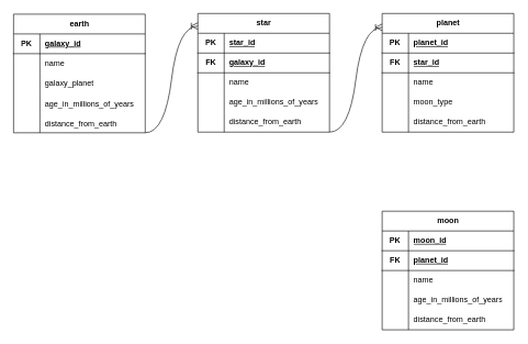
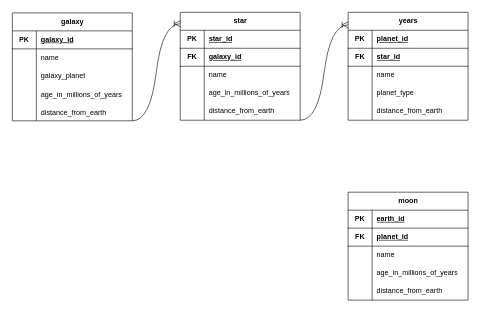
  <mxCell id="0" />
  <mxCell id="1" parent="0" />
- <mxCell id="2" value="&lt;span style=&quot;text-wrap-mode: wrap;&quot;&gt;earth&lt;/span&gt;" style="shape=table;startSize=30;container=1;collapsible=1;childLayout=tableLayout;fixedRows=1;rowLines=0;fontStyle=1;align=center;resizeLast=1;html=1;" vertex="1" parent="1"><mxGeometry y="21" width="200" height="180" as="geometry" x="20" /></mxCell>
+ <mxCell id="2" value="&lt;span style=&quot;text-wrap-mode: wrap;&quot;&gt;galaxy&lt;/span&gt;" style="shape=table;startSize=30;container=1;collapsible=1;childLayout=tableLayout;fixedRows=1;rowLines=0;fontStyle=1;align=center;resizeLast=1;html=1;" vertex="1" parent="1"><mxGeometry y="21" width="200" height="180" as="geometry" x="20" /></mxCell>
  <mxCell id="3" value="" style="shape=tableRow;horizontal=0;startSize=0;swimlaneHead=0;swimlaneBody=0;fillColor=none;collapsible=0;dropTarget=0;points=[[0,0.5],[1,0.5]];portConstraint=eastwest;top=0;left=0;right=0;bottom=1;" vertex="1" parent="2"><mxGeometry y="30" width="200" height="30" as="geometry" /></mxCell>
  <mxCell id="4" value="PK" style="shape=partialRectangle;connectable=0;fillColor=none;top=0;left=0;bottom=0;right=0;fontStyle=1;overflow=hidden;whiteSpace=wrap;html=1;" vertex="1" parent="3"><mxGeometry width="40" height="30" as="geometry"><mxRectangle width="40" height="30" as="alternateBounds" /></mxGeometry></mxCell>
  <mxCell id="5" value="galaxy_id" style="shape=partialRectangle;connectable=0;fillColor=none;top=0;left=0;bottom=0;right=0;align=left;spacingLeft=6;fontStyle=5;overflow=hidden;whiteSpace=wrap;html=1;" vertex="1" parent="3"><mxGeometry x="40" width="160" height="30" as="geometry"><mxRectangle width="160" height="30" as="alternateBounds" /></mxGeometry></mxCell>
  <mxCell id="6" value="" style="shape=tableRow;horizontal=0;startSize=0;swimlaneHead=0;swimlaneBody=0;fillColor=none;collapsible=0;dropTarget=0;points=[[0,0.5],[1,0.5]];portConstraint=eastwest;top=0;left=0;right=0;bottom=0;" vertex="1" parent="2"><mxGeometry y="60" width="200" height="30" as="geometry" /></mxCell>
  <mxCell id="7" value="" style="shape=partialRectangle;connectable=0;fillColor=none;top=0;left=0;bottom=0;right=0;editable=1;overflow=hidden;whiteSpace=wrap;html=1;" vertex="1" parent="6"><mxGeometry width="40" height="30" as="geometry"><mxRectangle width="40" height="30" as="alternateBounds" /></mxGeometry></mxCell>
  <mxCell id="8" value="name" style="shape=partialRectangle;connectable=0;fillColor=none;top=0;left=0;bottom=0;right=0;align=left;spacingLeft=6;overflow=hidden;whiteSpace=wrap;html=1;" vertex="1" parent="6"><mxGeometry x="40" width="160" height="30" as="geometry"><mxRectangle width="160" height="30" as="alternateBounds" /></mxGeometry></mxCell>
  <mxCell id="9" value="" style="shape=tableRow;horizontal=0;startSize=0;swimlaneHead=0;swimlaneBody=0;fillColor=none;collapsible=0;dropTarget=0;points=[[0,0.5],[1,0.5]];portConstraint=eastwest;top=0;left=0;right=0;bottom=0;" vertex="1" parent="2"><mxGeometry y="90" width="200" height="30" as="geometry" /></mxCell>
  <mxCell id="10" value="" style="shape=partialRectangle;connectable=0;fillColor=none;top=0;left=0;bottom=0;right=0;editable=1;overflow=hidden;whiteSpace=wrap;html=1;" vertex="1" parent="9"><mxGeometry width="40" height="30" as="geometry"><mxRectangle width="40" height="30" as="alternateBounds" /></mxGeometry></mxCell>
  <mxCell id="11" value="galaxy_planet" style="shape=partialRectangle;connectable=0;fillColor=none;top=0;left=0;bottom=0;right=0;align=left;spacingLeft=6;overflow=hidden;whiteSpace=wrap;html=1;" vertex="1" parent="9"><mxGeometry x="40" width="160" height="30" as="geometry"><mxRectangle width="160" height="30" as="alternateBounds" /></mxGeometry></mxCell>
  <mxCell id="12" value="" style="shape=tableRow;horizontal=0;startSize=0;swimlaneHead=0;swimlaneBody=0;fillColor=none;collapsible=0;dropTarget=0;points=[[0,0.5],[1,0.5]];portConstraint=eastwest;top=0;left=0;right=0;bottom=0;" vertex="1" parent="2"><mxGeometry y="120" width="200" height="30" as="geometry" /></mxCell>
  <mxCell id="13" value="" style="shape=partialRectangle;connectable=0;fillColor=none;top=0;left=0;bottom=0;right=0;editable=1;overflow=hidden;" vertex="1" parent="12"><mxGeometry width="40" height="30" as="geometry"><mxRectangle width="40" height="30" as="alternateBounds" /></mxGeometry></mxCell>
  <mxCell id="14" value="age_in_millions_of_years" style="shape=partialRectangle;connectable=0;fillColor=none;top=0;left=0;bottom=0;right=0;align=left;spacingLeft=6;overflow=hidden;" vertex="1" parent="12"><mxGeometry x="40" width="160" height="30" as="geometry"><mxRectangle width="160" height="30" as="alternateBounds" /></mxGeometry></mxCell>
  <mxCell id="15" value="" style="shape=tableRow;horizontal=0;startSize=0;swimlaneHead=0;swimlaneBody=0;fillColor=none;collapsible=0;dropTarget=0;points=[[0,0.5],[1,0.5]];portConstraint=eastwest;top=0;left=0;right=0;bottom=0;" vertex="1" parent="2"><mxGeometry y="150" width="200" height="30" as="geometry" /></mxCell>
  <mxCell id="16" value="" style="shape=partialRectangle;connectable=0;fillColor=none;top=0;left=0;bottom=0;right=0;editable=1;overflow=hidden;" vertex="1" parent="15"><mxGeometry width="40" height="30" as="geometry"><mxRectangle width="40" height="30" as="alternateBounds" /></mxGeometry></mxCell>
  <mxCell id="17" value="distance_from_earth" style="shape=partialRectangle;connectable=0;fillColor=none;top=0;left=0;bottom=0;right=0;align=left;spacingLeft=6;overflow=hidden;" vertex="1" parent="15"><mxGeometry x="40" width="160" height="30" as="geometry"><mxRectangle width="160" height="30" as="alternateBounds" /></mxGeometry></mxCell>
  <mxCell id="18" value="&lt;span style=&quot;text-wrap-mode: wrap;&quot;&gt;star&lt;/span&gt;" style="shape=table;startSize=30;container=1;collapsible=1;childLayout=tableLayout;fixedRows=1;rowLines=0;fontStyle=1;align=center;resizeLast=1;html=1;" vertex="1" parent="1"><mxGeometry x="300" y="20" width="200" height="180" as="geometry" /></mxCell>
  <mxCell id="19" value="" style="shape=tableRow;horizontal=0;startSize=0;swimlaneHead=0;swimlaneBody=0;fillColor=none;collapsible=0;dropTarget=0;points=[[0,0.5],[1,0.5]];portConstraint=eastwest;top=0;left=0;right=0;bottom=1;" vertex="1" parent="18"><mxGeometry y="30" width="200" height="30" as="geometry" /></mxCell>
  <mxCell id="20" value="PK" style="shape=partialRectangle;connectable=0;fillColor=none;top=0;left=0;bottom=0;right=0;fontStyle=1;overflow=hidden;whiteSpace=wrap;html=1;" vertex="1" parent="19"><mxGeometry width="40" height="30" as="geometry"><mxRectangle width="40" height="30" as="alternateBounds" /></mxGeometry></mxCell>
  <mxCell id="21" value="star_id" style="shape=partialRectangle;connectable=0;fillColor=none;top=0;left=0;bottom=0;right=0;align=left;spacingLeft=6;fontStyle=5;overflow=hidden;whiteSpace=wrap;html=1;" vertex="1" parent="19"><mxGeometry x="40" width="160" height="30" as="geometry"><mxRectangle width="160" height="30" as="alternateBounds" /></mxGeometry></mxCell>
  <mxCell id="22" value="" style="shape=tableRow;horizontal=0;startSize=0;swimlaneHead=0;swimlaneBody=0;fillColor=none;collapsible=0;dropTarget=0;points=[[0,0.5],[1,0.5]];portConstraint=eastwest;top=0;left=0;right=0;bottom=1;" vertex="1" parent="18"><mxGeometry y="60" width="200" height="30" as="geometry" /></mxCell>
  <mxCell id="23" value="FK" style="shape=partialRectangle;connectable=0;fillColor=none;top=0;left=0;bottom=0;right=0;fontStyle=1;overflow=hidden;whiteSpace=wrap;html=1;" vertex="1" parent="22"><mxGeometry width="40" height="30" as="geometry"><mxRectangle width="40" height="30" as="alternateBounds" /></mxGeometry></mxCell>
  <mxCell id="24" value="galaxy_id" style="shape=partialRectangle;connectable=0;fillColor=none;top=0;left=0;bottom=0;right=0;align=left;spacingLeft=6;fontStyle=5;overflow=hidden;whiteSpace=wrap;html=1;" vertex="1" parent="22"><mxGeometry x="40" width="160" height="30" as="geometry"><mxRectangle width="160" height="30" as="alternateBounds" /></mxGeometry></mxCell>
  <mxCell id="25" value="" style="shape=tableRow;horizontal=0;startSize=0;swimlaneHead=0;swimlaneBody=0;fillColor=none;collapsible=0;dropTarget=0;points=[[0,0.5],[1,0.5]];portConstraint=eastwest;top=0;left=0;right=0;bottom=0;" vertex="1" parent="18"><mxGeometry y="90" width="200" height="30" as="geometry" /></mxCell>
  <mxCell id="26" value="" style="shape=partialRectangle;connectable=0;fillColor=none;top=0;left=0;bottom=0;right=0;editable=1;overflow=hidden;whiteSpace=wrap;html=1;" vertex="1" parent="25"><mxGeometry width="40" height="30" as="geometry"><mxRectangle width="40" height="30" as="alternateBounds" /></mxGeometry></mxCell>
  <mxCell id="27" value="name" style="shape=partialRectangle;connectable=0;fillColor=none;top=0;left=0;bottom=0;right=0;align=left;spacingLeft=6;overflow=hidden;whiteSpace=wrap;html=1;" vertex="1" parent="25"><mxGeometry x="40" width="160" height="30" as="geometry"><mxRectangle width="160" height="30" as="alternateBounds" /></mxGeometry></mxCell>
  <mxCell id="28" value="" style="shape=tableRow;horizontal=0;startSize=0;swimlaneHead=0;swimlaneBody=0;fillColor=none;collapsible=0;dropTarget=0;points=[[0,0.5],[1,0.5]];portConstraint=eastwest;top=0;left=0;right=0;bottom=0;" vertex="1" parent="18"><mxGeometry y="120" width="200" height="30" as="geometry" /></mxCell>
  <mxCell id="29" value="" style="shape=partialRectangle;connectable=0;fillColor=none;top=0;left=0;bottom=0;right=0;editable=1;overflow=hidden;whiteSpace=wrap;html=1;" vertex="1" parent="28"><mxGeometry width="40" height="30" as="geometry"><mxRectangle width="40" height="30" as="alternateBounds" /></mxGeometry></mxCell>
  <mxCell id="30" value="&lt;span style=&quot;text-wrap-mode: nowrap;&quot;&gt;age_in_millions_of_years&lt;/span&gt;" style="shape=partialRectangle;connectable=0;fillColor=none;top=0;left=0;bottom=0;right=0;align=left;spacingLeft=6;overflow=hidden;whiteSpace=wrap;html=1;" vertex="1" parent="28"><mxGeometry x="40" width="160" height="30" as="geometry"><mxRectangle width="160" height="30" as="alternateBounds" /></mxGeometry></mxCell>
  <mxCell id="31" value="" style="shape=tableRow;horizontal=0;startSize=0;swimlaneHead=0;swimlaneBody=0;fillColor=none;collapsible=0;dropTarget=0;points=[[0,0.5],[1,0.5]];portConstraint=eastwest;top=0;left=0;right=0;bottom=0;" vertex="1" parent="18"><mxGeometry y="150" width="200" height="30" as="geometry" /></mxCell>
  <mxCell id="32" value="" style="shape=partialRectangle;connectable=0;fillColor=none;top=0;left=0;bottom=0;right=0;editable=1;overflow=hidden;whiteSpace=wrap;html=1;" vertex="1" parent="31"><mxGeometry width="40" height="30" as="geometry"><mxRectangle width="40" height="30" as="alternateBounds" /></mxGeometry></mxCell>
  <mxCell id="33" value="&lt;span style=&quot;text-wrap-mode: nowrap;&quot;&gt;distance_from_earth&lt;/span&gt;" style="shape=partialRectangle;connectable=0;fillColor=none;top=0;left=0;bottom=0;right=0;align=left;spacingLeft=6;overflow=hidden;whiteSpace=wrap;html=1;" vertex="1" parent="31"><mxGeometry x="40" width="160" height="30" as="geometry"><mxRectangle width="160" height="30" as="alternateBounds" /></mxGeometry></mxCell>
  <mxCell id="34" value="" style="edgeStyle=entityRelationEdgeStyle;fontSize=12;html=1;endArrow=ERoneToMany;rounded=0;startSize=8;endSize=8;curved=1;entryX=0;entryY=0.106;entryDx=0;entryDy=0;entryPerimeter=0;" edge="1" parent="1" target="18"><mxGeometry width="100" height="100" relative="1" as="geometry"><mxPoint x="220" y="201" as="sourcePoint" /><mxPoint x="270" y="111" as="targetPoint" /><Array as="points"><mxPoint x="280" y="41" /><mxPoint x="280" y="41" /></Array></mxGeometry></mxCell>
- <mxCell id="35" value="&lt;span style=&quot;text-wrap-mode: wrap;&quot;&gt;planet&lt;/span&gt;" style="shape=table;startSize=30;container=1;collapsible=1;childLayout=tableLayout;fixedRows=1;rowLines=0;fontStyle=1;align=center;resizeLast=1;html=1;" vertex="1" parent="1"><mxGeometry x="580" y="20" width="200" height="180" as="geometry" /></mxCell>
+ <mxCell id="35" value="&lt;span style=&quot;text-wrap-mode: wrap;&quot;&gt;years&lt;/span&gt;" style="shape=table;startSize=30;container=1;collapsible=1;childLayout=tableLayout;fixedRows=1;rowLines=0;fontStyle=1;align=center;resizeLast=1;html=1;" vertex="1" parent="1"><mxGeometry x="580" y="20" width="200" height="180" as="geometry" /></mxCell>
  <mxCell id="36" value="" style="shape=tableRow;horizontal=0;startSize=0;swimlaneHead=0;swimlaneBody=0;fillColor=none;collapsible=0;dropTarget=0;points=[[0,0.5],[1,0.5]];portConstraint=eastwest;top=0;left=0;right=0;bottom=1;" vertex="1" parent="35"><mxGeometry y="30" width="200" height="30" as="geometry" /></mxCell>
  <mxCell id="37" value="PK" style="shape=partialRectangle;connectable=0;fillColor=none;top=0;left=0;bottom=0;right=0;fontStyle=1;overflow=hidden;whiteSpace=wrap;html=1;" vertex="1" parent="36"><mxGeometry width="40" height="30" as="geometry"><mxRectangle width="40" height="30" as="alternateBounds" /></mxGeometry></mxCell>
  <mxCell id="38" value="planet_id" style="shape=partialRectangle;connectable=0;fillColor=none;top=0;left=0;bottom=0;right=0;align=left;spacingLeft=6;fontStyle=5;overflow=hidden;whiteSpace=wrap;html=1;" vertex="1" parent="36"><mxGeometry x="40" width="160" height="30" as="geometry"><mxRectangle width="160" height="30" as="alternateBounds" /></mxGeometry></mxCell>
  <mxCell id="39" value="" style="shape=tableRow;horizontal=0;startSize=0;swimlaneHead=0;swimlaneBody=0;fillColor=none;collapsible=0;dropTarget=0;points=[[0,0.5],[1,0.5]];portConstraint=eastwest;top=0;left=0;right=0;bottom=1;" vertex="1" parent="35"><mxGeometry y="60" width="200" height="30" as="geometry" /></mxCell>
  <mxCell id="40" value="FK" style="shape=partialRectangle;connectable=0;fillColor=none;top=0;left=0;bottom=0;right=0;fontStyle=1;overflow=hidden;whiteSpace=wrap;html=1;" vertex="1" parent="39"><mxGeometry width="40" height="30" as="geometry"><mxRectangle width="40" height="30" as="alternateBounds" /></mxGeometry></mxCell>
  <mxCell id="41" value="star_id" style="shape=partialRectangle;connectable=0;fillColor=none;top=0;left=0;bottom=0;right=0;align=left;spacingLeft=6;fontStyle=5;overflow=hidden;whiteSpace=wrap;html=1;" vertex="1" parent="39"><mxGeometry x="40" width="160" height="30" as="geometry"><mxRectangle width="160" height="30" as="alternateBounds" /></mxGeometry></mxCell>
  <mxCell id="42" value="" style="shape=tableRow;horizontal=0;startSize=0;swimlaneHead=0;swimlaneBody=0;fillColor=none;collapsible=0;dropTarget=0;points=[[0,0.5],[1,0.5]];portConstraint=eastwest;top=0;left=0;right=0;bottom=0;" vertex="1" parent="35"><mxGeometry y="90" width="200" height="30" as="geometry" /></mxCell>
  <mxCell id="43" value="" style="shape=partialRectangle;connectable=0;fillColor=none;top=0;left=0;bottom=0;right=0;editable=1;overflow=hidden;whiteSpace=wrap;html=1;" vertex="1" parent="42"><mxGeometry width="40" height="30" as="geometry"><mxRectangle width="40" height="30" as="alternateBounds" /></mxGeometry></mxCell>
  <mxCell id="44" value="name" style="shape=partialRectangle;connectable=0;fillColor=none;top=0;left=0;bottom=0;right=0;align=left;spacingLeft=6;overflow=hidden;whiteSpace=wrap;html=1;" vertex="1" parent="42"><mxGeometry x="40" width="160" height="30" as="geometry"><mxRectangle width="160" height="30" as="alternateBounds" /></mxGeometry></mxCell>
  <mxCell id="45" value="" style="shape=tableRow;horizontal=0;startSize=0;swimlaneHead=0;swimlaneBody=0;fillColor=none;collapsible=0;dropTarget=0;points=[[0,0.5],[1,0.5]];portConstraint=eastwest;top=0;left=0;right=0;bottom=0;" vertex="1" parent="35"><mxGeometry y="120" width="200" height="30" as="geometry" /></mxCell>
  <mxCell id="46" value="" style="shape=partialRectangle;connectable=0;fillColor=none;top=0;left=0;bottom=0;right=0;editable=1;overflow=hidden;whiteSpace=wrap;html=1;" vertex="1" parent="45"><mxGeometry width="40" height="30" as="geometry"><mxRectangle width="40" height="30" as="alternateBounds" /></mxGeometry></mxCell>
- <mxCell id="47" value="&lt;span style=&quot;text-wrap-mode: nowrap;&quot;&gt;moon_type&lt;/span&gt;" style="shape=partialRectangle;connectable=0;fillColor=none;top=0;left=0;bottom=0;right=0;align=left;spacingLeft=6;overflow=hidden;whiteSpace=wrap;html=1;" vertex="1" parent="45"><mxGeometry x="40" width="160" height="30" as="geometry"><mxRectangle width="160" height="30" as="alternateBounds" /></mxGeometry></mxCell>
+ <mxCell id="47" value="&lt;span style=&quot;text-wrap-mode: nowrap;&quot;&gt;planet_type&lt;/span&gt;" style="shape=partialRectangle;connectable=0;fillColor=none;top=0;left=0;bottom=0;right=0;align=left;spacingLeft=6;overflow=hidden;whiteSpace=wrap;html=1;" vertex="1" parent="45"><mxGeometry x="40" width="160" height="30" as="geometry"><mxRectangle width="160" height="30" as="alternateBounds" /></mxGeometry></mxCell>
  <mxCell id="48" value="" style="shape=tableRow;horizontal=0;startSize=0;swimlaneHead=0;swimlaneBody=0;fillColor=none;collapsible=0;dropTarget=0;points=[[0,0.5],[1,0.5]];portConstraint=eastwest;top=0;left=0;right=0;bottom=0;" vertex="1" parent="35"><mxGeometry y="150" width="200" height="30" as="geometry" /></mxCell>
  <mxCell id="49" value="" style="shape=partialRectangle;connectable=0;fillColor=none;top=0;left=0;bottom=0;right=0;editable=1;overflow=hidden;whiteSpace=wrap;html=1;" vertex="1" parent="48"><mxGeometry width="40" height="30" as="geometry"><mxRectangle width="40" height="30" as="alternateBounds" /></mxGeometry></mxCell>
  <mxCell id="50" value="&lt;span style=&quot;text-wrap-mode: nowrap;&quot;&gt;distance_from_earth&lt;/span&gt;" style="shape=partialRectangle;connectable=0;fillColor=none;top=0;left=0;bottom=0;right=0;align=left;spacingLeft=6;overflow=hidden;whiteSpace=wrap;html=1;" vertex="1" parent="48"><mxGeometry x="40" width="160" height="30" as="geometry"><mxRectangle width="160" height="30" as="alternateBounds" /></mxGeometry></mxCell>
  <mxCell id="51" value="" style="edgeStyle=entityRelationEdgeStyle;fontSize=12;html=1;endArrow=ERoneToMany;rounded=0;startSize=8;endSize=8;curved=1;entryX=0;entryY=0.106;entryDx=0;entryDy=0;entryPerimeter=0;" edge="1" parent="1"><mxGeometry width="100" height="100" relative="1" as="geometry"><mxPoint x="500" y="200" as="sourcePoint" /><mxPoint x="580" y="41" as="targetPoint" /><Array as="points"><mxPoint x="560" y="40" /><mxPoint x="560" y="40" /></Array></mxGeometry></mxCell>
  <mxCell id="52" value="&lt;span style=&quot;text-wrap-mode: wrap;&quot;&gt;moon&lt;/span&gt;" style="shape=table;startSize=30;container=1;collapsible=1;childLayout=tableLayout;fixedRows=1;rowLines=0;fontStyle=1;align=center;resizeLast=1;html=1;" vertex="1" parent="1"><mxGeometry x="580" y="320" width="200" height="180" as="geometry" /></mxCell>
  <mxCell id="53" value="" style="shape=tableRow;horizontal=0;startSize=0;swimlaneHead=0;swimlaneBody=0;fillColor=none;collapsible=0;dropTarget=0;points=[[0,0.5],[1,0.5]];portConstraint=eastwest;top=0;left=0;right=0;bottom=1;" vertex="1" parent="52"><mxGeometry y="30" width="200" height="30" as="geometry" /></mxCell>
  <mxCell id="54" value="PK" style="shape=partialRectangle;connectable=0;fillColor=none;top=0;left=0;bottom=0;right=0;fontStyle=1;overflow=hidden;whiteSpace=wrap;html=1;" vertex="1" parent="53"><mxGeometry width="40" height="30" as="geometry"><mxRectangle width="40" height="30" as="alternateBounds" /></mxGeometry></mxCell>
- <mxCell id="55" value="moon_id" style="shape=partialRectangle;connectable=0;fillColor=none;top=0;left=0;bottom=0;right=0;align=left;spacingLeft=6;fontStyle=5;overflow=hidden;whiteSpace=wrap;html=1;" vertex="1" parent="53"><mxGeometry x="40" width="160" height="30" as="geometry"><mxRectangle width="160" height="30" as="alternateBounds" /></mxGeometry></mxCell>
+ <mxCell id="55" value="earth_id" style="shape=partialRectangle;connectable=0;fillColor=none;top=0;left=0;bottom=0;right=0;align=left;spacingLeft=6;fontStyle=5;overflow=hidden;whiteSpace=wrap;html=1;" vertex="1" parent="53"><mxGeometry x="40" width="160" height="30" as="geometry"><mxRectangle width="160" height="30" as="alternateBounds" /></mxGeometry></mxCell>
  <mxCell id="56" value="" style="shape=tableRow;horizontal=0;startSize=0;swimlaneHead=0;swimlaneBody=0;fillColor=none;collapsible=0;dropTarget=0;points=[[0,0.5],[1,0.5]];portConstraint=eastwest;top=0;left=0;right=0;bottom=1;" vertex="1" parent="52"><mxGeometry y="60" width="200" height="30" as="geometry" /></mxCell>
  <mxCell id="57" value="FK" style="shape=partialRectangle;connectable=0;fillColor=none;top=0;left=0;bottom=0;right=0;fontStyle=1;overflow=hidden;whiteSpace=wrap;html=1;" vertex="1" parent="56"><mxGeometry width="40" height="30" as="geometry"><mxRectangle width="40" height="30" as="alternateBounds" /></mxGeometry></mxCell>
  <mxCell id="58" value="planet_id" style="shape=partialRectangle;connectable=0;fillColor=none;top=0;left=0;bottom=0;right=0;align=left;spacingLeft=6;fontStyle=5;overflow=hidden;whiteSpace=wrap;html=1;" vertex="1" parent="56"><mxGeometry x="40" width="160" height="30" as="geometry"><mxRectangle width="160" height="30" as="alternateBounds" /></mxGeometry></mxCell>
  <mxCell id="59" value="" style="shape=tableRow;horizontal=0;startSize=0;swimlaneHead=0;swimlaneBody=0;fillColor=none;collapsible=0;dropTarget=0;points=[[0,0.5],[1,0.5]];portConstraint=eastwest;top=0;left=0;right=0;bottom=0;" vertex="1" parent="52"><mxGeometry y="90" width="200" height="30" as="geometry" /></mxCell>
  <mxCell id="60" value="" style="shape=partialRectangle;connectable=0;fillColor=none;top=0;left=0;bottom=0;right=0;editable=1;overflow=hidden;whiteSpace=wrap;html=1;" vertex="1" parent="59"><mxGeometry width="40" height="30" as="geometry"><mxRectangle width="40" height="30" as="alternateBounds" /></mxGeometry></mxCell>
  <mxCell id="61" value="name" style="shape=partialRectangle;connectable=0;fillColor=none;top=0;left=0;bottom=0;right=0;align=left;spacingLeft=6;overflow=hidden;whiteSpace=wrap;html=1;" vertex="1" parent="59"><mxGeometry x="40" width="160" height="30" as="geometry"><mxRectangle width="160" height="30" as="alternateBounds" /></mxGeometry></mxCell>
  <mxCell id="62" value="" style="shape=tableRow;horizontal=0;startSize=0;swimlaneHead=0;swimlaneBody=0;fillColor=none;collapsible=0;dropTarget=0;points=[[0,0.5],[1,0.5]];portConstraint=eastwest;top=0;left=0;right=0;bottom=0;" vertex="1" parent="52"><mxGeometry y="120" width="200" height="30" as="geometry" /></mxCell>
  <mxCell id="63" value="" style="shape=partialRectangle;connectable=0;fillColor=none;top=0;left=0;bottom=0;right=0;editable=1;overflow=hidden;whiteSpace=wrap;html=1;" vertex="1" parent="62"><mxGeometry width="40" height="30" as="geometry"><mxRectangle width="40" height="30" as="alternateBounds" /></mxGeometry></mxCell>
  <mxCell id="64" value="&lt;span style=&quot;text-wrap-mode: nowrap;&quot;&gt;age_in_millions_of_years&lt;/span&gt;" style="shape=partialRectangle;connectable=0;fillColor=none;top=0;left=0;bottom=0;right=0;align=left;spacingLeft=6;overflow=hidden;whiteSpace=wrap;html=1;" vertex="1" parent="62"><mxGeometry x="40" width="160" height="30" as="geometry"><mxRectangle width="160" height="30" as="alternateBounds" /></mxGeometry></mxCell>
  <mxCell id="65" value="" style="shape=tableRow;horizontal=0;startSize=0;swimlaneHead=0;swimlaneBody=0;fillColor=none;collapsible=0;dropTarget=0;points=[[0,0.5],[1,0.5]];portConstraint=eastwest;top=0;left=0;right=0;bottom=0;" vertex="1" parent="52"><mxGeometry y="150" width="200" height="30" as="geometry" /></mxCell>
  <mxCell id="66" value="" style="shape=partialRectangle;connectable=0;fillColor=none;top=0;left=0;bottom=0;right=0;editable=1;overflow=hidden;whiteSpace=wrap;html=1;" vertex="1" parent="65"><mxGeometry width="40" height="30" as="geometry"><mxRectangle width="40" height="30" as="alternateBounds" /></mxGeometry></mxCell>
  <mxCell id="67" value="&lt;span style=&quot;text-wrap-mode: nowrap;&quot;&gt;distance_from_earth&lt;/span&gt;" style="shape=partialRectangle;connectable=0;fillColor=none;top=0;left=0;bottom=0;right=0;align=left;spacingLeft=6;overflow=hidden;whiteSpace=wrap;html=1;" vertex="1" parent="65"><mxGeometry x="40" width="160" height="30" as="geometry"><mxRectangle width="160" height="30" as="alternateBounds" /></mxGeometry></mxCell>
